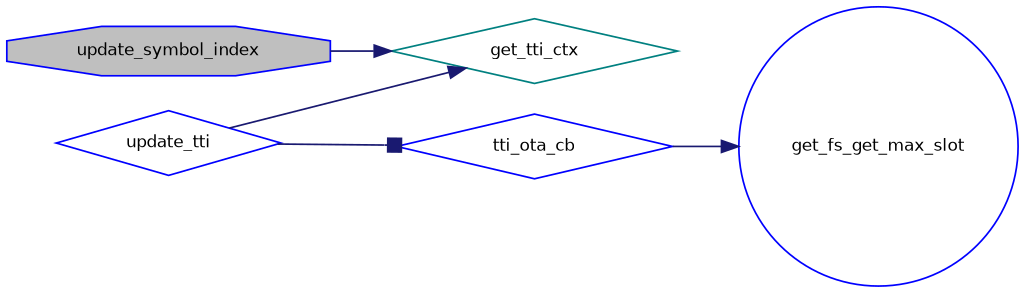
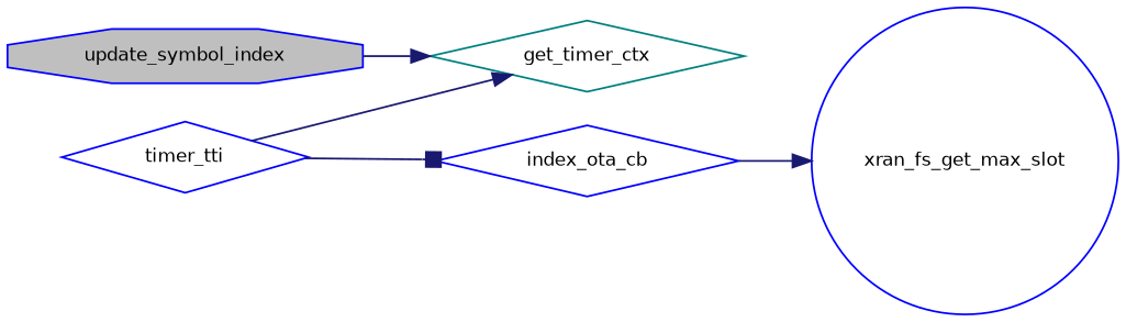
  digraph {
    rankdir=LR
    node [color=blue fillcolor=white fontname=Helvetica fontsize=10 shape=diamond style=filled]
    edge [arrowhead=normal color=midnightblue fontname=Helvetica fontsize=10 labelfontname=Helvetica labelfontsize=10 style=solid]
    n1 [fillcolor=grey75 fontcolor=black height=0.2 label=update_symbol_index shape=octagon width=0.4]
-   n2 [color=teal height=0.2 label=get_tti_ctx width=0.4]
-   n3 [height=0.2 label=update_tti width=0.4]
-   n4 [height=0.2 label=tti_ota_cb width=0.4]
-   n5 [height=0.2 label=get_fs_get_max_slot shape=circle width=0.4]
+   n2 [color=teal height=0.2 label=get_timer_ctx width=0.4]
+   n3 [height=0.2 label=timer_tti width=0.4]
+   n4 [height=0.2 label=index_ota_cb width=0.4]
+   n5 [height=0.2 label=xran_fs_get_max_slot shape=circle width=0.4]
    n1 -> n2
    n3 -> n2
    n3 -> n4 [arrowhead=box]
    n4 -> n5
  }
